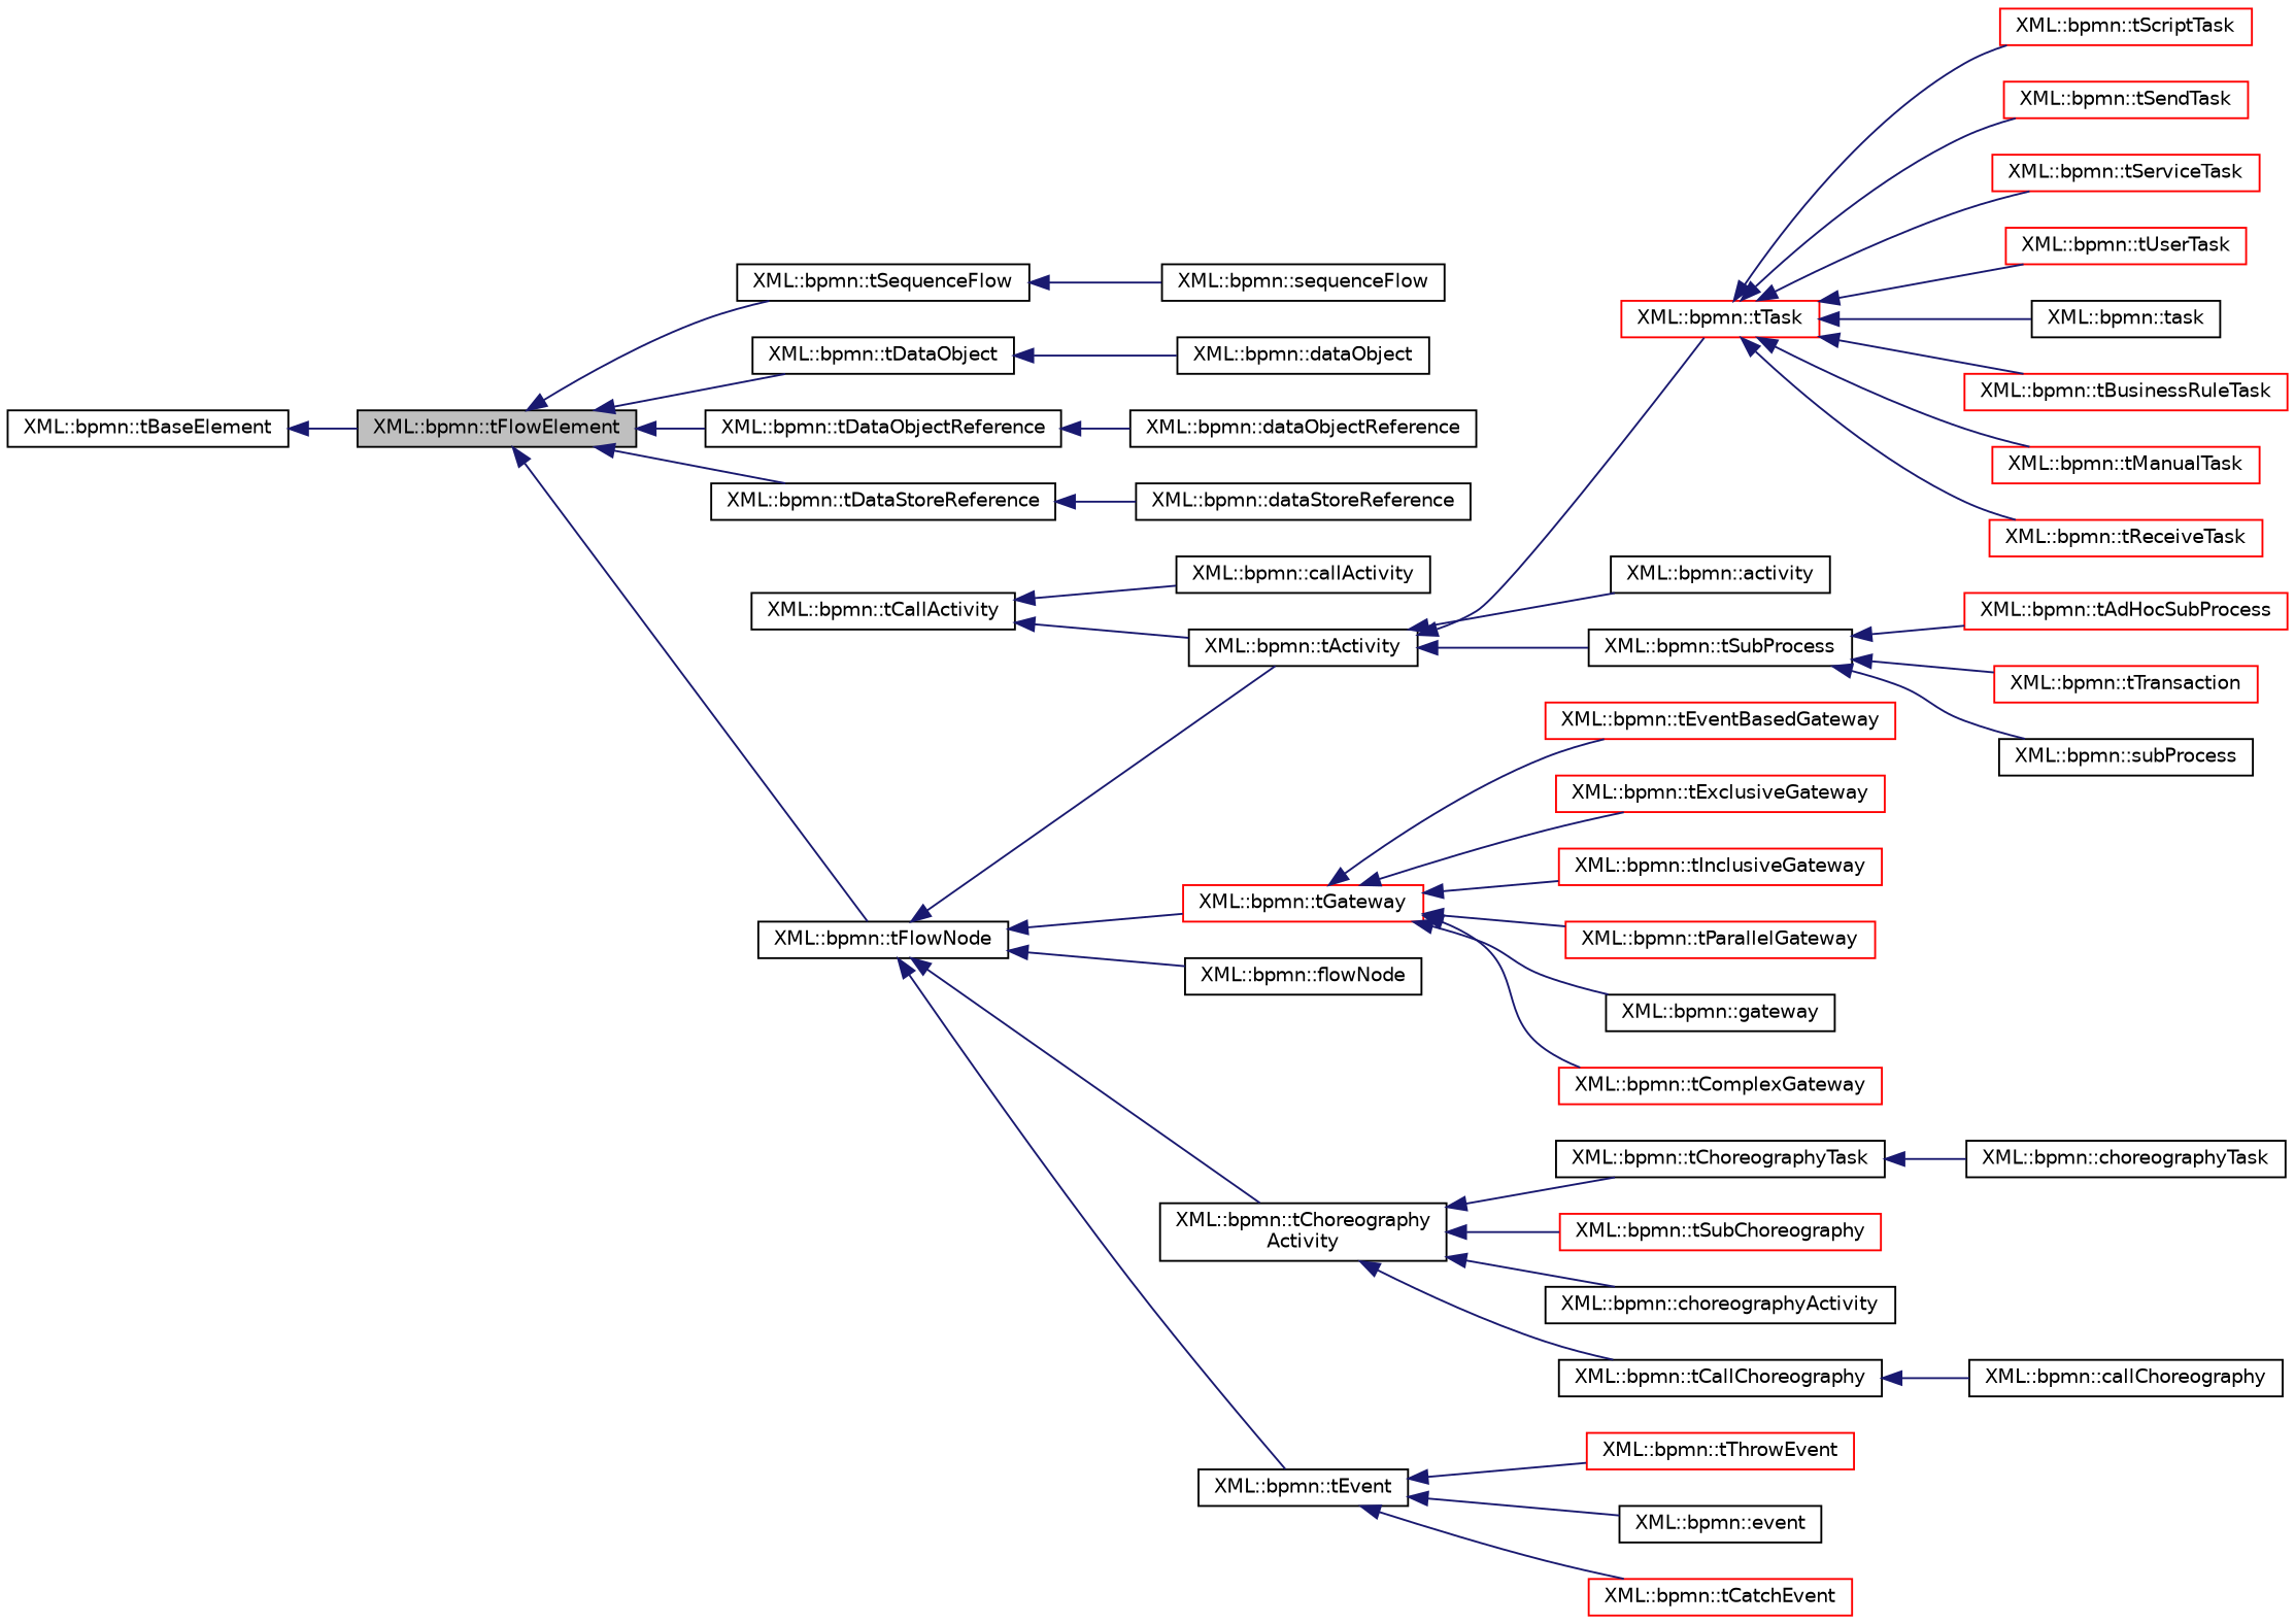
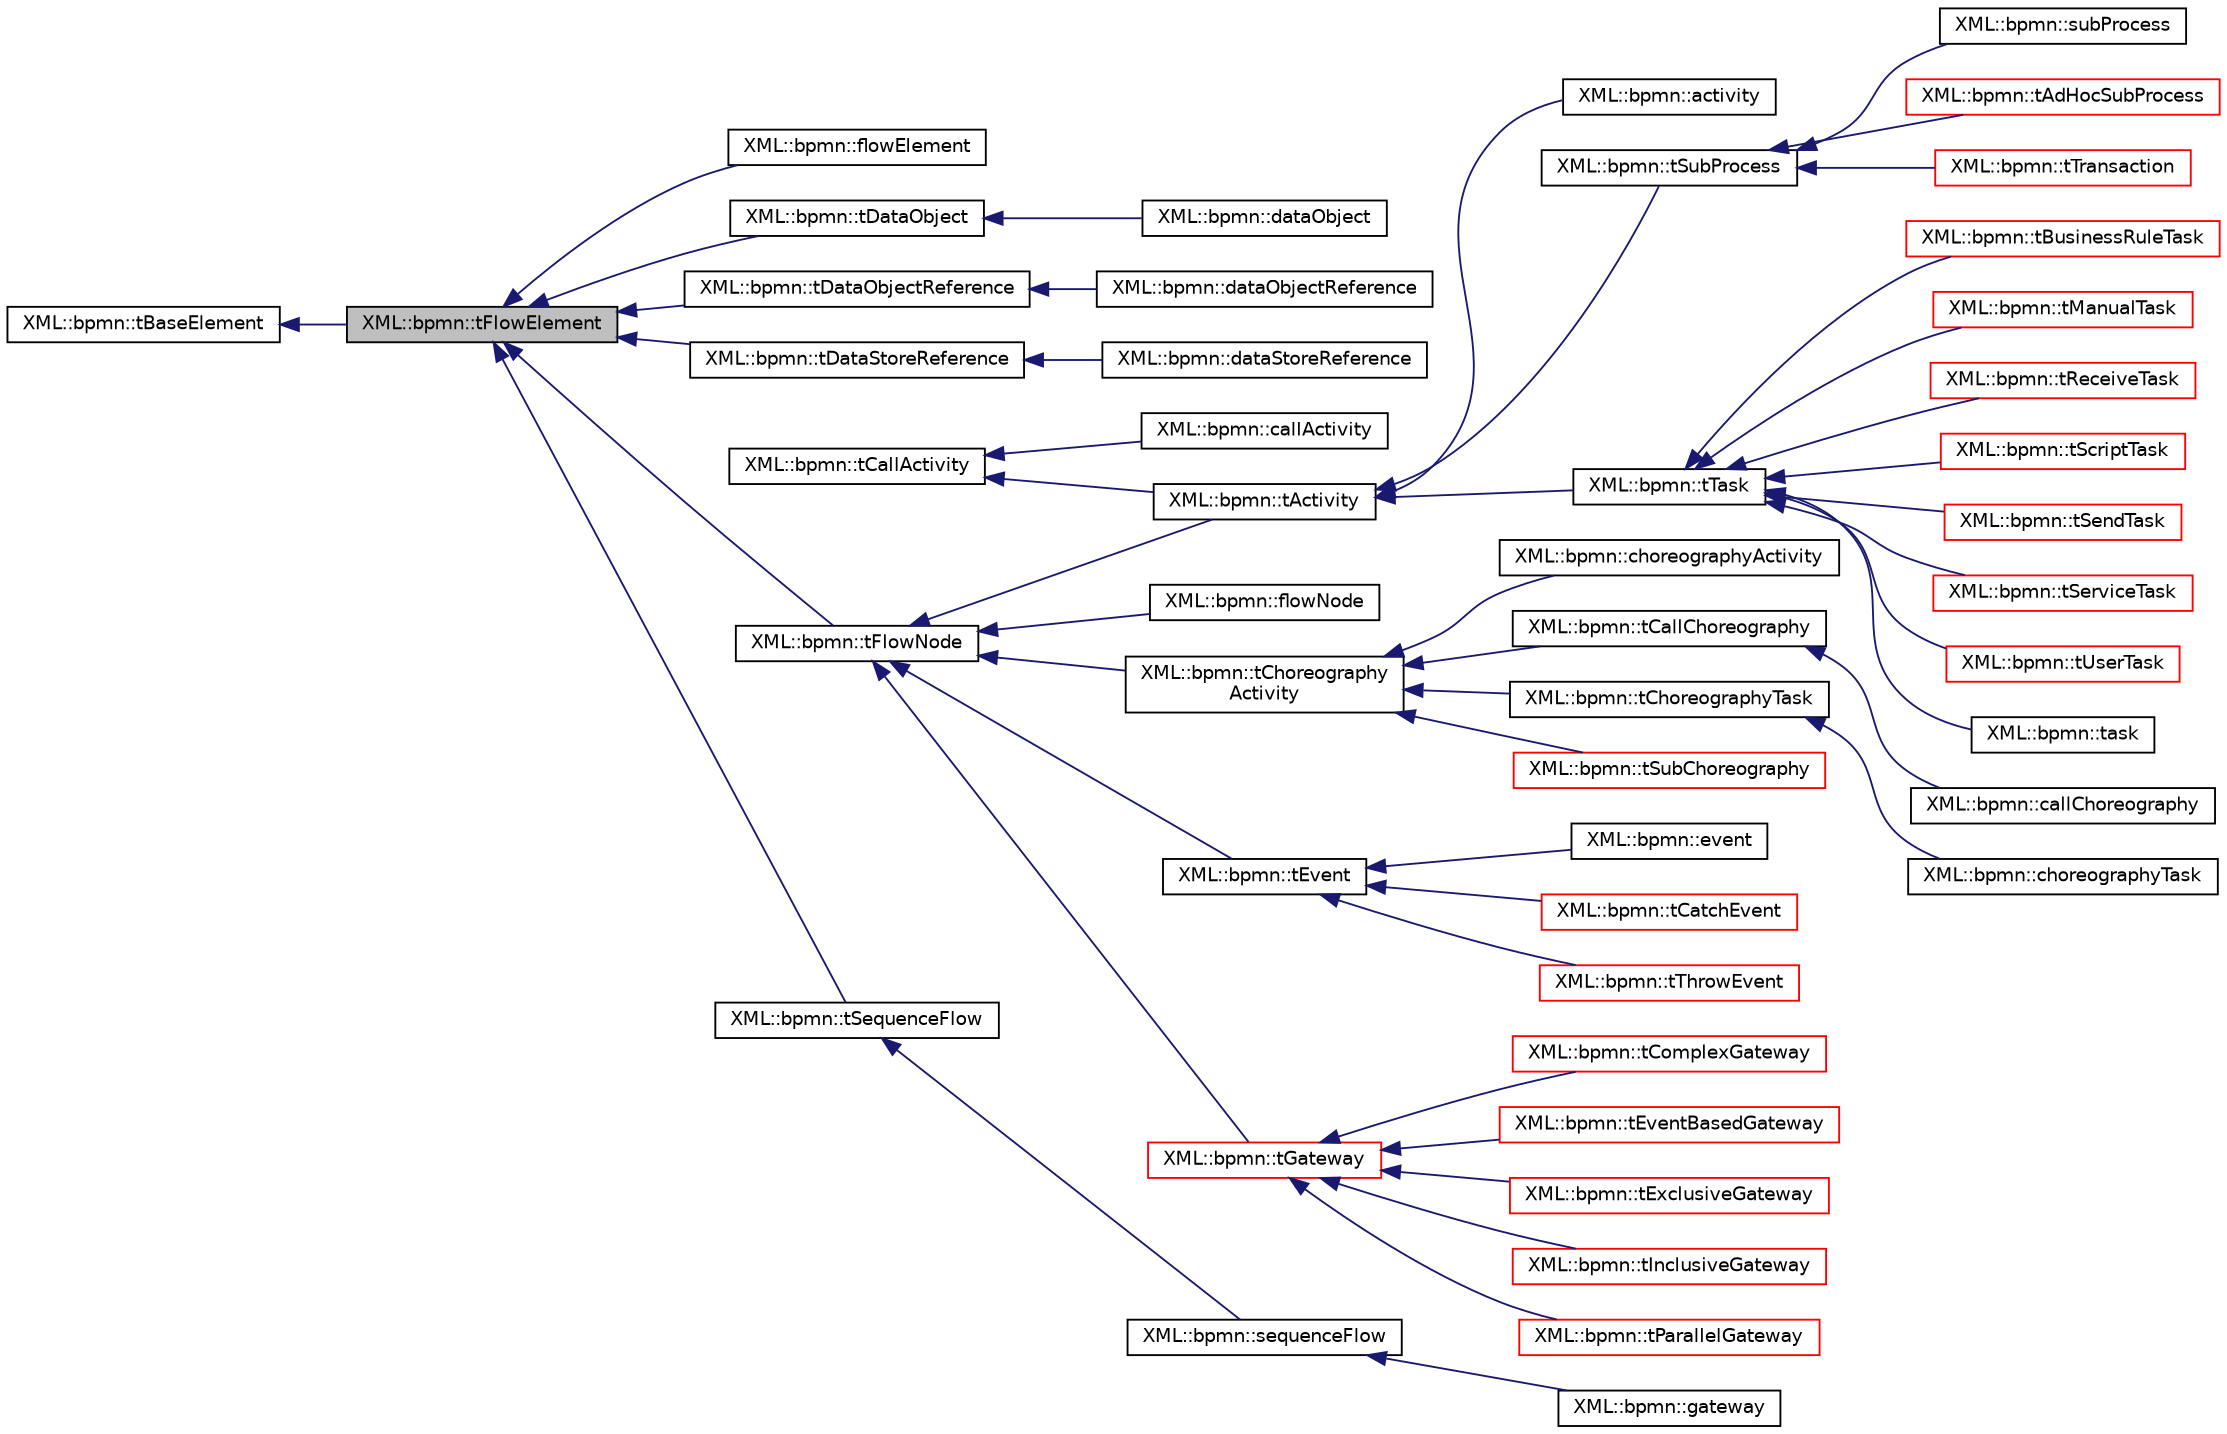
  digraph {
    rankdir=LR
    node [color=black fillcolor=white fontname=Helvetica fontsize=10 shape=record style=filled]
    edge [color=midnightblue dir=back fontname=Helvetica fontsize=10 labelfontname=Helvetica labelfontsize=10 style=solid]
    n1 [fillcolor=grey75 fontcolor=black height=0.2 label="XML::bpmn::tFlowElement" width=0.4]
+   n2 [height=0.2 label="XML::bpmn::flowElement" width=0.4]
    n3 [height=0.2 label="XML::bpmn::tDataObject" width=0.4]
    n4 [height=0.2 label="XML::bpmn::tDataObjectReference" width=0.4]
    n5 [height=0.2 label="XML::bpmn::tDataStoreReference" width=0.4]
    n6 [height=0.2 label="XML::bpmn::tFlowNode" width=0.4]
    n7 [height=0.2 label="XML::bpmn::tSequenceFlow" width=0.4]
    n8 [height=0.2 label="XML::bpmn::dataObject" width=0.4]
    n9 [height=0.2 label="XML::bpmn::dataObjectReference" width=0.4]
    n10 [height=0.2 label="XML::bpmn::dataStoreReference" width=0.4]
    n11 [height=0.2 label="XML::bpmn::flowNode" width=0.4]
    n12 [height=0.2 label="XML::bpmn::tActivity" width=0.4]
    n13 [height=0.2 label="XML::bpmn::tChoreography\lActivity" width=0.4]
    n14 [height=0.2 label="XML::bpmn::tEvent" width=0.4]
    n15 [color=red height=0.2 label="XML::bpmn::tGateway" width=0.4]
    n16 [height=0.2 label="XML::bpmn::sequenceFlow" width=0.4]
    n17 [height=0.2 label="XML::bpmn::tBaseElement" width=0.4]
    n18 [height=0.2 label="XML::bpmn::activity" width=0.4]
    n19 [height=0.2 label="XML::bpmn::tSubProcess" width=0.4]
-   n20 [color=red height=0.2 label="XML::bpmn::tTask" width=0.4]
+   n20 [height=0.2 label="XML::bpmn::tTask" width=0.4]
    n21 [height=0.2 label="XML::bpmn::choreographyActivity" width=0.4]
    n22 [height=0.2 label="XML::bpmn::tCallChoreography" width=0.4]
    n23 [height=0.2 label="XML::bpmn::tChoreographyTask" width=0.4]
    n24 [color=red height=0.2 label="XML::bpmn::tSubChoreography" width=0.4]
    n25 [height=0.2 label="XML::bpmn::event" width=0.4]
    n26 [color=red height=0.2 label="XML::bpmn::tCatchEvent" width=0.4]
    n27 [color=red height=0.2 label="XML::bpmn::tThrowEvent" width=0.4]
    n28 [height=0.2 label="XML::bpmn::gateway" width=0.4]
    n29 [color=red height=0.2 label="XML::bpmn::tComplexGateway" width=0.4]
    n30 [color=red height=0.2 label="XML::bpmn::tEventBasedGateway" width=0.4]
    n31 [color=red height=0.2 label="XML::bpmn::tExclusiveGateway" width=0.4]
    n32 [color=red height=0.2 label="XML::bpmn::tInclusiveGateway" width=0.4]
    n33 [color=red height=0.2 label="XML::bpmn::tParallelGateway" width=0.4]
    n34 [height=0.2 label="XML::bpmn::tCallActivity" width=0.4]
    n35 [height=0.2 label="XML::bpmn::callActivity" width=0.4]
    n36 [height=0.2 label="XML::bpmn::subProcess" width=0.4]
    n37 [color=red height=0.2 label="XML::bpmn::tAdHocSubProcess" width=0.4]
    n38 [color=red height=0.2 label="XML::bpmn::tTransaction" width=0.4]
    n39 [color=red height=0.2 label="XML::bpmn::tBusinessRuleTask" width=0.4]
    n40 [color=red height=0.2 label="XML::bpmn::tManualTask" width=0.4]
    n41 [color=red height=0.2 label="XML::bpmn::tReceiveTask" width=0.4]
    n42 [color=red height=0.2 label="XML::bpmn::tScriptTask" width=0.4]
    n43 [color=red height=0.2 label="XML::bpmn::tSendTask" width=0.4]
    n44 [color=red height=0.2 label="XML::bpmn::tServiceTask" width=0.4]
    n45 [color=red height=0.2 label="XML::bpmn::tUserTask" width=0.4]
    n46 [height=0.2 label="XML::bpmn::task" width=0.4]
    n47 [height=0.2 label="XML::bpmn::callChoreography" width=0.4]
    n48 [height=0.2 label="XML::bpmn::choreographyTask" width=0.4]
+   n1 -> n2
    n1 -> n3
    n1 -> n4
    n1 -> n5
    n1 -> n6
    n1 -> n7
    n3 -> n8
    n4 -> n9
    n5 -> n10
    n6 -> n11
    n6 -> n12
    n6 -> n13
    n6 -> n14
    n6 -> n15
    n7 -> n16
    n12 -> n18
    n12 -> n19
    n12 -> n20
    n13 -> n21
    n13 -> n22
    n13 -> n23
    n13 -> n24
    n14 -> n25
    n14 -> n26
    n14 -> n27
-   n15 -> n28
+   n16 -> n28
    n15 -> n29
    n15 -> n30
    n15 -> n31
    n15 -> n32
    n15 -> n33
    n17 -> n1
    n19 -> n36
    n19 -> n37
    n19 -> n38
    n20 -> n39
    n20 -> n40
    n20 -> n41
    n20 -> n42
    n20 -> n43
    n20 -> n44
    n20 -> n45
    n20 -> n46
    n22 -> n47
    n23 -> n48
    n34 -> n12
    n34 -> n35
  }
